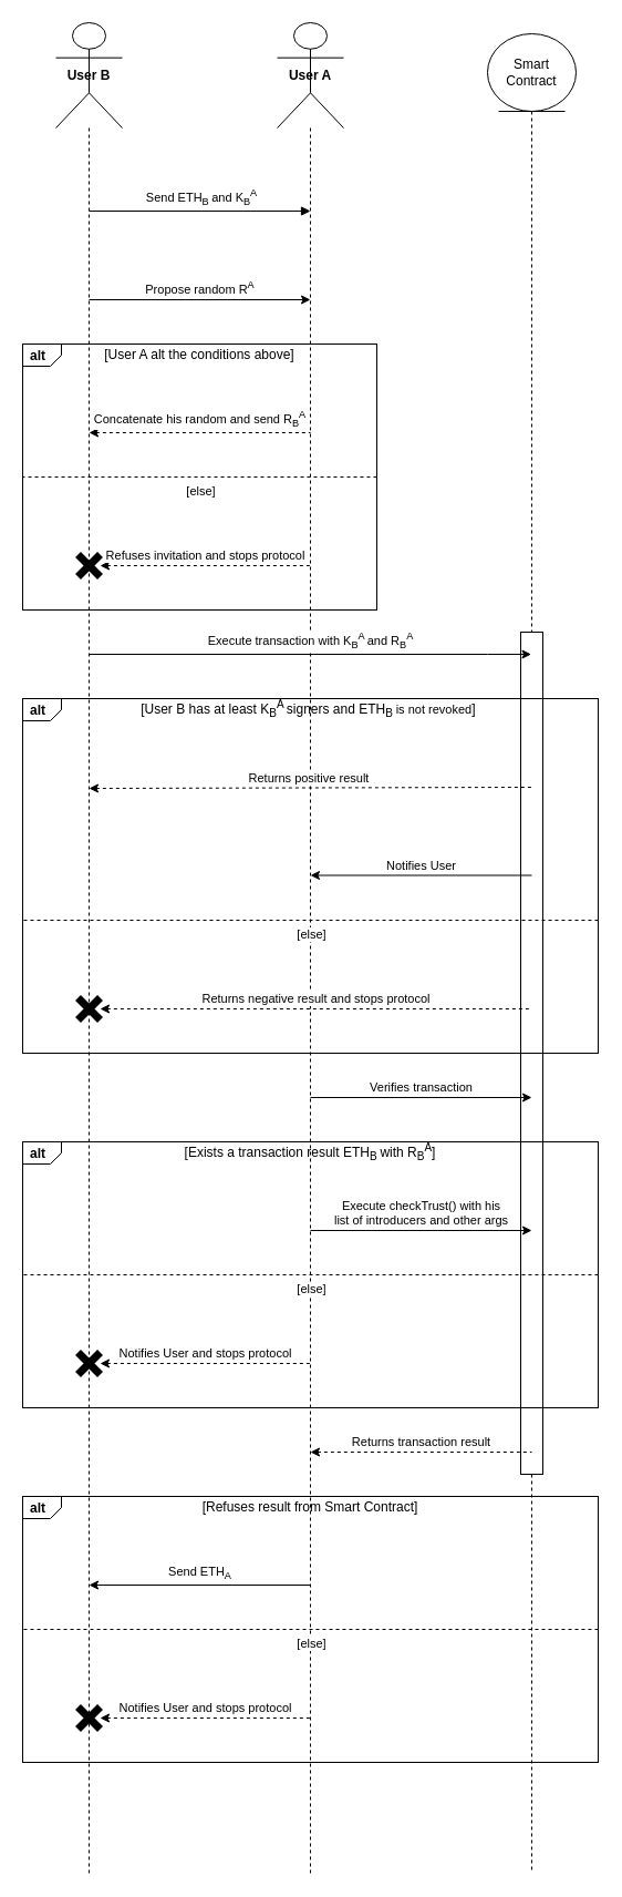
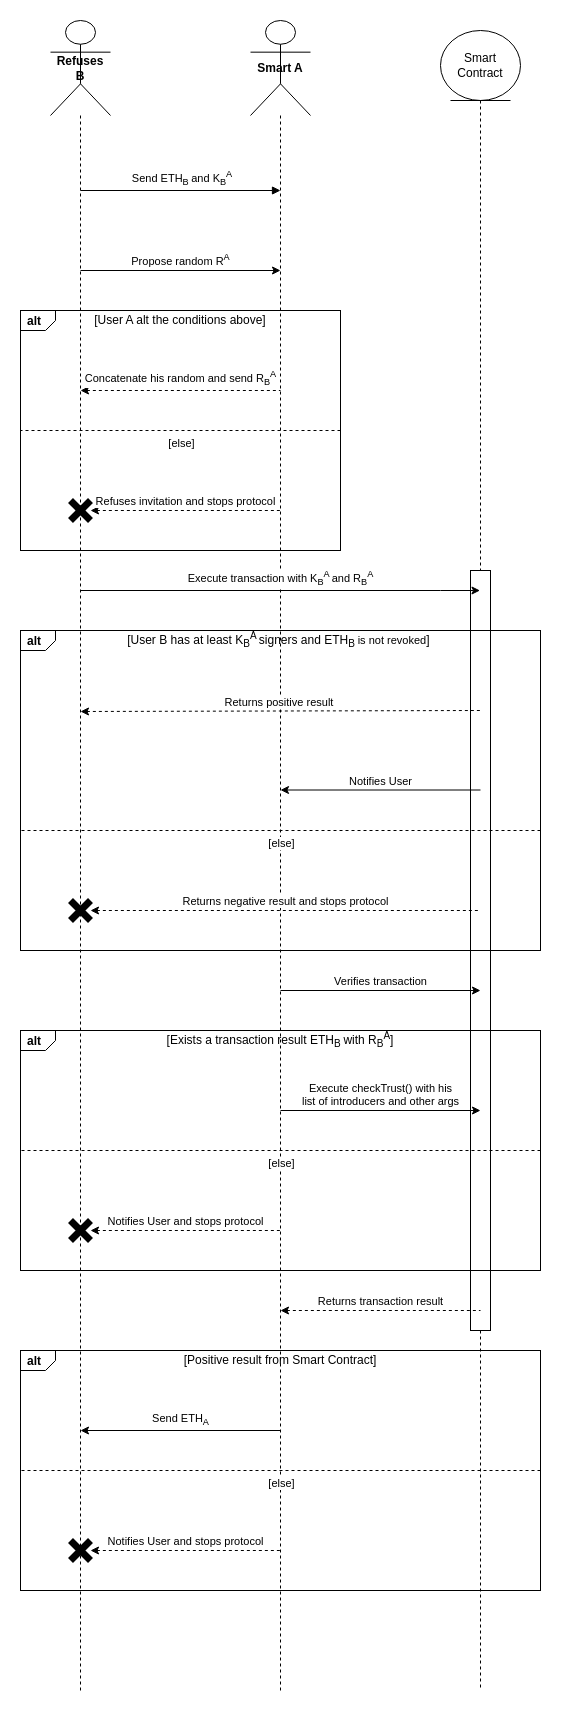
  <mxCell id="0" />
  <mxCell id="1" parent="0" />
- <mxCell id="2" value="&lt;b&gt;User B&lt;/b&gt;" style="shape=umlLifeline;perimeter=lifelinePerimeter;whiteSpace=wrap;html=1;container=1;dropTarget=0;collapsible=0;recursiveResize=0;outlineConnect=0;portConstraint=eastwest;newEdgeStyle={&quot;curved&quot;:0,&quot;rounded&quot;:0};participant=umlActor;size=95;" parent="1" vertex="1"><mxGeometry x="50" y="20" width="60" height="1670" as="geometry" /></mxCell>
- <mxCell id="3" value="&lt;b&gt;User A&lt;/b&gt;" style="shape=umlLifeline;perimeter=lifelinePerimeter;whiteSpace=wrap;html=1;container=1;dropTarget=0;collapsible=0;recursiveResize=0;outlineConnect=0;portConstraint=eastwest;newEdgeStyle={&quot;curved&quot;:0,&quot;rounded&quot;:0};participant=umlActor;size=95;" parent="1" vertex="1"><mxGeometry x="250" y="20" width="60" height="1670" as="geometry" /></mxCell>
+ <mxCell id="2" value="&lt;b&gt;Refuses B&lt;/b&gt;" style="shape=umlLifeline;perimeter=lifelinePerimeter;whiteSpace=wrap;html=1;container=1;dropTarget=0;collapsible=0;recursiveResize=0;outlineConnect=0;portConstraint=eastwest;newEdgeStyle={&quot;curved&quot;:0,&quot;rounded&quot;:0};participant=umlActor;size=95;" parent="1" vertex="1"><mxGeometry x="50" y="20" width="60" height="1670" as="geometry" /></mxCell>
+ <mxCell id="3" value="&lt;b&gt;Smart A&lt;/b&gt;" style="shape=umlLifeline;perimeter=lifelinePerimeter;whiteSpace=wrap;html=1;container=1;dropTarget=0;collapsible=0;recursiveResize=0;outlineConnect=0;portConstraint=eastwest;newEdgeStyle={&quot;curved&quot;:0,&quot;rounded&quot;:0};participant=umlActor;size=95;" parent="1" vertex="1"><mxGeometry x="250" y="20" width="60" height="1670" as="geometry" /></mxCell>
  <mxCell id="4" value="Smart Contract" style="shape=umlLifeline;perimeter=lifelinePerimeter;whiteSpace=wrap;html=1;container=1;dropTarget=0;collapsible=0;recursiveResize=0;outlineConnect=0;portConstraint=eastwest;newEdgeStyle={&quot;curved&quot;:0,&quot;rounded&quot;:0};participant=umlEntity;size=70;" parent="1" vertex="1"><mxGeometry x="440" y="30" width="80" height="1660" as="geometry" /></mxCell>
  <mxCell id="5" value="" style="html=1;points=[[0,0,0,0,5],[0,1,0,0,-5],[1,0,0,0,5],[1,1,0,0,-5]];perimeter=orthogonalPerimeter;outlineConnect=0;targetShapes=umlLifeline;portConstraint=eastwest;newEdgeStyle={&quot;curved&quot;:0,&quot;rounded&quot;:0};" parent="4" vertex="1"><mxGeometry x="30" y="540" width="20" height="760" as="geometry" /></mxCell>
  <mxCell id="6" value="alt" style="html=1;shape=mxgraph.sysml.package;labelX=35;fontStyle=1;align=left;verticalAlign=top;spacingLeft=5;spacingTop=-3;fillColor=none;" parent="1" vertex="1"><mxGeometry x="20" y="310" width="320" height="240" as="geometry" /></mxCell>
  <mxCell id="7" value="&amp;nbsp;Send ETH&lt;sub&gt;B &lt;/sub&gt;and K&lt;sub&gt;B&lt;/sub&gt;&lt;sup&gt;A&lt;/sup&gt;" style="html=1;verticalAlign=bottom;endArrow=block;curved=0;rounded=0;" parent="1" edge="1"><mxGeometry width="80" relative="1" as="geometry"><mxPoint x="80" y="190" as="sourcePoint" /><mxPoint x="280" y="190" as="targetPoint" /><mxPoint as="offset" /></mxGeometry></mxCell>
  <mxCell id="8" value="Propose random R&lt;sup&gt;A&lt;/sup&gt;" style="html=1;verticalAlign=bottom;endArrow=classic;curved=0;rounded=0;startArrow=none;startFill=0;endFill=1;" parent="1" edge="1"><mxGeometry width="80" relative="1" as="geometry"><mxPoint x="80" y="270" as="sourcePoint" /><mxPoint x="280" y="270" as="targetPoint" /><mxPoint as="offset" /></mxGeometry></mxCell>
  <mxCell id="9" value="" style="strokeColor=inherit;fillColor=inherit;gradientColor=inherit;endArrow=none;html=1;edgeStyle=none;dashed=1;rounded=0;entryX=0;entryY=0.5;entryDx=0;entryDy=0;entryPerimeter=0;exitX=1;exitY=0.5;exitDx=0;exitDy=0;exitPerimeter=0;" parent="1" source="6" target="6" edge="1"><mxGeometry relative="1" as="geometry"><mxPoint x="80" y="350" as="targetPoint" /><mxPoint x="400" y="350" as="sourcePoint" /></mxGeometry></mxCell>
  <mxCell id="10" value="[else]" style="edgeLabel;html=1;align=center;verticalAlign=top;resizable=0;points=[];" parent="9" vertex="1" connectable="0"><mxGeometry relative="1" as="geometry"><mxPoint as="offset" /></mxGeometry></mxCell>
  <mxCell id="11" value="[User A alt the conditions above]" style="text;html=1;strokeColor=none;fillColor=none;align=center;verticalAlign=middle;whiteSpace=wrap;rounded=0;" parent="1" vertex="1"><mxGeometry x="60" y="310" width="240" height="20" as="geometry" /></mxCell>
  <mxCell id="12" value="Refuses invitation and stops protocol" style="html=1;verticalAlign=bottom;endArrow=none;curved=0;rounded=0;startArrow=classic;startFill=1;endFill=0;dashed=1;" parent="1" edge="1"><mxGeometry width="80" relative="1" as="geometry"><mxPoint x="90" y="510" as="sourcePoint" /><mxPoint x="280" y="510" as="targetPoint" /><mxPoint as="offset" /></mxGeometry></mxCell>
  <mxCell id="13" value="Concatenate his random and send R&lt;sub&gt;B&lt;/sub&gt;&lt;sup&gt;A&lt;/sup&gt;" style="html=1;verticalAlign=bottom;endArrow=none;curved=0;rounded=0;startArrow=classic;startFill=1;endFill=0;dashed=1;" parent="1" edge="1"><mxGeometry width="80" relative="1" as="geometry"><mxPoint x="80" y="390" as="sourcePoint" /><mxPoint x="280" y="390" as="targetPoint" /><mxPoint as="offset" /></mxGeometry></mxCell>
  <mxCell id="14" value="alt" style="html=1;shape=mxgraph.sysml.package;labelX=35;fontStyle=1;align=left;verticalAlign=top;spacingLeft=5;spacingTop=-3;fillColor=none;" parent="1" vertex="1"><mxGeometry x="20" y="630" width="520" height="320" as="geometry" /></mxCell>
  <mxCell id="15" value="Execute transaction with K&lt;sub style=&quot;border-color: var(--border-color);&quot;&gt;B&lt;/sub&gt;&lt;sup style=&quot;border-color: var(--border-color);&quot;&gt;A &lt;/sup&gt;&lt;span style=&quot;border-color: var(--border-color);&quot;&gt;and&amp;nbsp;&lt;/span&gt;R&lt;sub style=&quot;border-color: var(--border-color);&quot;&gt;B&lt;/sub&gt;&lt;sup style=&quot;border-color: var(--border-color);&quot;&gt;A&lt;/sup&gt;" style="html=1;verticalAlign=bottom;endArrow=classic;curved=0;rounded=0;startArrow=none;startFill=0;endFill=1;" parent="1" target="4" edge="1"><mxGeometry width="80" relative="1" as="geometry"><mxPoint x="80" y="590" as="sourcePoint" /><mxPoint x="280" y="590" as="targetPoint" /><mxPoint as="offset" /><Array as="points"><mxPoint x="440" y="590" /></Array></mxGeometry></mxCell>
  <mxCell id="16" value="" style="strokeColor=inherit;fillColor=inherit;gradientColor=inherit;endArrow=none;html=1;edgeStyle=none;dashed=1;rounded=0;entryX=0;entryY=0.5;entryDx=0;entryDy=0;entryPerimeter=0;exitX=1;exitY=0.5;exitDx=0;exitDy=0;exitPerimeter=0;" parent="1" edge="1"><mxGeometry relative="1" as="geometry"><mxPoint x="20" y="830" as="targetPoint" /><mxPoint x="540" y="830" as="sourcePoint" /></mxGeometry></mxCell>
  <mxCell id="17" value="[else]" style="edgeLabel;html=1;align=center;verticalAlign=top;resizable=0;points=[];" parent="16" vertex="1" connectable="0"><mxGeometry relative="1" as="geometry"><mxPoint as="offset" /></mxGeometry></mxCell>
  <mxCell id="18" value="[User B has at least K&lt;sub style=&quot;border-color: var(--border-color);&quot;&gt;B&lt;/sub&gt;&lt;sup style=&quot;border-color: var(--border-color);&quot;&gt;A &lt;/sup&gt;&lt;span style=&quot;border-color: var(--border-color);&quot;&gt;signers and ETH&lt;sub style=&quot;border-color: var(--border-color);&quot;&gt;B&amp;nbsp;&lt;/sub&gt;&lt;span style=&quot;font-size: 11px; background-color: rgb(255, 255, 255);&quot;&gt;is not revoked&lt;/span&gt;&lt;/span&gt;]&amp;nbsp;" style="text;html=1;strokeColor=none;fillColor=none;align=center;verticalAlign=middle;whiteSpace=wrap;rounded=0;" parent="1" vertex="1"><mxGeometry x="60" y="630" width="440" height="20" as="geometry" /></mxCell>
  <mxCell id="19" value="Returns positive result&amp;nbsp;" style="html=1;verticalAlign=bottom;endArrow=none;curved=0;rounded=0;startArrow=classic;startFill=1;endFill=0;dashed=1;" parent="1" edge="1"><mxGeometry width="80" relative="1" as="geometry"><mxPoint x="80" y="711" as="sourcePoint" /><mxPoint x="480" y="710" as="targetPoint" /><mxPoint as="offset" /></mxGeometry></mxCell>
  <mxCell id="20" value="Returns negative result and stops protocol" style="html=1;verticalAlign=bottom;endArrow=none;curved=0;rounded=0;startArrow=classic;startFill=1;endFill=0;dashed=1;" parent="1" edge="1"><mxGeometry width="80" relative="1" as="geometry"><mxPoint x="90" y="910" as="sourcePoint" /><mxPoint x="480" y="910" as="targetPoint" /><mxPoint as="offset" /></mxGeometry></mxCell>
  <mxCell id="21" value="" style="shape=mxgraph.sysml.x;strokeWidth=7;" parent="1" vertex="1"><mxGeometry x="70" y="500" width="20" height="20" as="geometry" /></mxCell>
  <mxCell id="22" value="" style="shape=mxgraph.sysml.x;strokeWidth=7;" parent="1" vertex="1"><mxGeometry x="70" y="900" width="20" height="20" as="geometry" /></mxCell>
  <mxCell id="23" value="Verifies transaction" style="html=1;verticalAlign=bottom;endArrow=classic;curved=0;rounded=0;startArrow=none;startFill=0;endFill=1;" parent="1" edge="1"><mxGeometry width="80" relative="1" as="geometry"><mxPoint x="280" y="990" as="sourcePoint" /><mxPoint x="480" y="990" as="targetPoint" /><mxPoint as="offset" /></mxGeometry></mxCell>
  <mxCell id="24" value="alt" style="html=1;shape=mxgraph.sysml.package;labelX=35;fontStyle=1;align=left;verticalAlign=top;spacingLeft=5;spacingTop=-3;fillColor=none;" parent="1" vertex="1"><mxGeometry x="20" y="1030" width="520" height="240" as="geometry" /></mxCell>
  <mxCell id="25" value="" style="strokeColor=inherit;fillColor=inherit;gradientColor=inherit;endArrow=none;html=1;edgeStyle=none;dashed=1;rounded=0;entryX=0;entryY=0.5;entryDx=0;entryDy=0;entryPerimeter=0;exitX=1;exitY=0.5;exitDx=0;exitDy=0;exitPerimeter=0;" parent="1" source="24" target="24" edge="1"><mxGeometry relative="1" as="geometry"><mxPoint x="260" y="1080" as="targetPoint" /><mxPoint x="580" y="1080" as="sourcePoint" /></mxGeometry></mxCell>
  <mxCell id="26" value="[else]" style="edgeLabel;html=1;align=center;verticalAlign=top;resizable=0;points=[];" parent="25" vertex="1" connectable="0"><mxGeometry relative="1" as="geometry"><mxPoint as="offset" /></mxGeometry></mxCell>
  <mxCell id="27" value="[Exists a transaction result ETH&lt;sub style=&quot;border-color: var(--border-color);&quot;&gt;B &lt;/sub&gt;&lt;span style=&quot;border-color: var(--border-color);&quot;&gt;with&amp;nbsp;R&lt;sub style=&quot;border-color: var(--border-color);&quot;&gt;B&lt;/sub&gt;&lt;sup style=&quot;border-color: var(--border-color);&quot;&gt;A&lt;/sup&gt;&lt;/span&gt;]" style="text;html=1;strokeColor=none;fillColor=none;align=center;verticalAlign=middle;whiteSpace=wrap;rounded=0;" parent="1" vertex="1"><mxGeometry x="60" y="1030" width="440" height="20" as="geometry" /></mxCell>
  <mxCell id="28" value="Notifies User" style="html=1;verticalAlign=bottom;endArrow=none;curved=0;rounded=0;startArrow=classic;startFill=1;endFill=0;" parent="1" edge="1"><mxGeometry width="80" relative="1" as="geometry"><mxPoint x="280" y="789.5" as="sourcePoint" /><mxPoint x="480" y="789.5" as="targetPoint" /><mxPoint as="offset" /></mxGeometry></mxCell>
  <mxCell id="29" value="Execute checkTrust() with his &lt;br&gt;list of introducers and other args" style="html=1;verticalAlign=bottom;endArrow=classic;curved=0;rounded=0;startArrow=none;startFill=0;endFill=1;" parent="1" edge="1"><mxGeometry width="80" relative="1" as="geometry"><mxPoint x="280" y="1110" as="sourcePoint" /><mxPoint x="480" y="1110" as="targetPoint" /><mxPoint as="offset" /></mxGeometry></mxCell>
  <mxCell id="30" value="Notifies User and stops protocol" style="html=1;verticalAlign=bottom;endArrow=none;curved=0;rounded=0;startArrow=classic;startFill=1;endFill=0;dashed=1;" parent="1" edge="1"><mxGeometry width="80" relative="1" as="geometry"><mxPoint x="90" y="1230" as="sourcePoint" /><mxPoint x="280" y="1230" as="targetPoint" /><mxPoint as="offset" /></mxGeometry></mxCell>
  <mxCell id="31" value="" style="shape=mxgraph.sysml.x;strokeWidth=7;" parent="1" vertex="1"><mxGeometry x="70" y="1220" width="20" height="20" as="geometry" /></mxCell>
  <mxCell id="32" value="Returns transaction result" style="html=1;verticalAlign=bottom;endArrow=none;curved=0;rounded=0;startArrow=classic;startFill=1;endFill=0;dashed=1;" parent="1" edge="1"><mxGeometry width="80" relative="1" as="geometry"><mxPoint x="280" y="1310" as="sourcePoint" /><mxPoint x="480" y="1310" as="targetPoint" /><mxPoint as="offset" /></mxGeometry></mxCell>
  <mxCell id="33" value="alt" style="html=1;shape=mxgraph.sysml.package;labelX=35;fontStyle=1;align=left;verticalAlign=top;spacingLeft=5;spacingTop=-3;fillColor=none;" parent="1" vertex="1"><mxGeometry x="20" y="1350" width="520" height="240" as="geometry" /></mxCell>
  <mxCell id="34" value="" style="strokeColor=inherit;fillColor=inherit;gradientColor=inherit;endArrow=none;html=1;edgeStyle=none;dashed=1;rounded=0;entryX=0;entryY=0.5;entryDx=0;entryDy=0;entryPerimeter=0;exitX=1;exitY=0.5;exitDx=0;exitDy=0;exitPerimeter=0;" parent="1" source="33" target="33" edge="1"><mxGeometry relative="1" as="geometry"><mxPoint x="260" y="1400" as="targetPoint" /><mxPoint x="580" y="1400" as="sourcePoint" /></mxGeometry></mxCell>
  <mxCell id="35" value="[else]" style="edgeLabel;html=1;align=center;verticalAlign=top;resizable=0;points=[];" parent="34" vertex="1" connectable="0"><mxGeometry relative="1" as="geometry"><mxPoint as="offset" /></mxGeometry></mxCell>
- <mxCell id="36" value="[Refuses result from Smart Contract]" style="text;html=1;strokeColor=none;fillColor=none;align=center;verticalAlign=middle;whiteSpace=wrap;rounded=0;" parent="1" vertex="1"><mxGeometry x="60" y="1350" width="440" height="20" as="geometry" /></mxCell>
+ <mxCell id="36" value="[Positive result from Smart Contract]" style="text;html=1;strokeColor=none;fillColor=none;align=center;verticalAlign=middle;whiteSpace=wrap;rounded=0;" parent="1" vertex="1"><mxGeometry x="60" y="1350" width="440" height="20" as="geometry" /></mxCell>
  <mxCell id="37" value="Send ETH&lt;sub&gt;A&lt;/sub&gt;" style="html=1;verticalAlign=bottom;endArrow=none;curved=0;rounded=0;startArrow=classic;startFill=1;endFill=0;" parent="1" edge="1"><mxGeometry width="80" relative="1" as="geometry"><mxPoint x="80" y="1430" as="sourcePoint" /><mxPoint x="280" y="1430" as="targetPoint" /><mxPoint as="offset" /></mxGeometry></mxCell>
  <mxCell id="38" value="Notifies User and stops protocol" style="html=1;verticalAlign=bottom;endArrow=none;curved=0;rounded=0;startArrow=classic;startFill=1;endFill=0;dashed=1;" parent="1" edge="1"><mxGeometry width="80" relative="1" as="geometry"><mxPoint x="90" y="1550" as="sourcePoint" /><mxPoint x="280" y="1550" as="targetPoint" /><mxPoint as="offset" /></mxGeometry></mxCell>
  <mxCell id="39" value="" style="shape=mxgraph.sysml.x;strokeWidth=7;" parent="1" vertex="1"><mxGeometry x="70" y="1540" width="20" height="20" as="geometry" /></mxCell>
